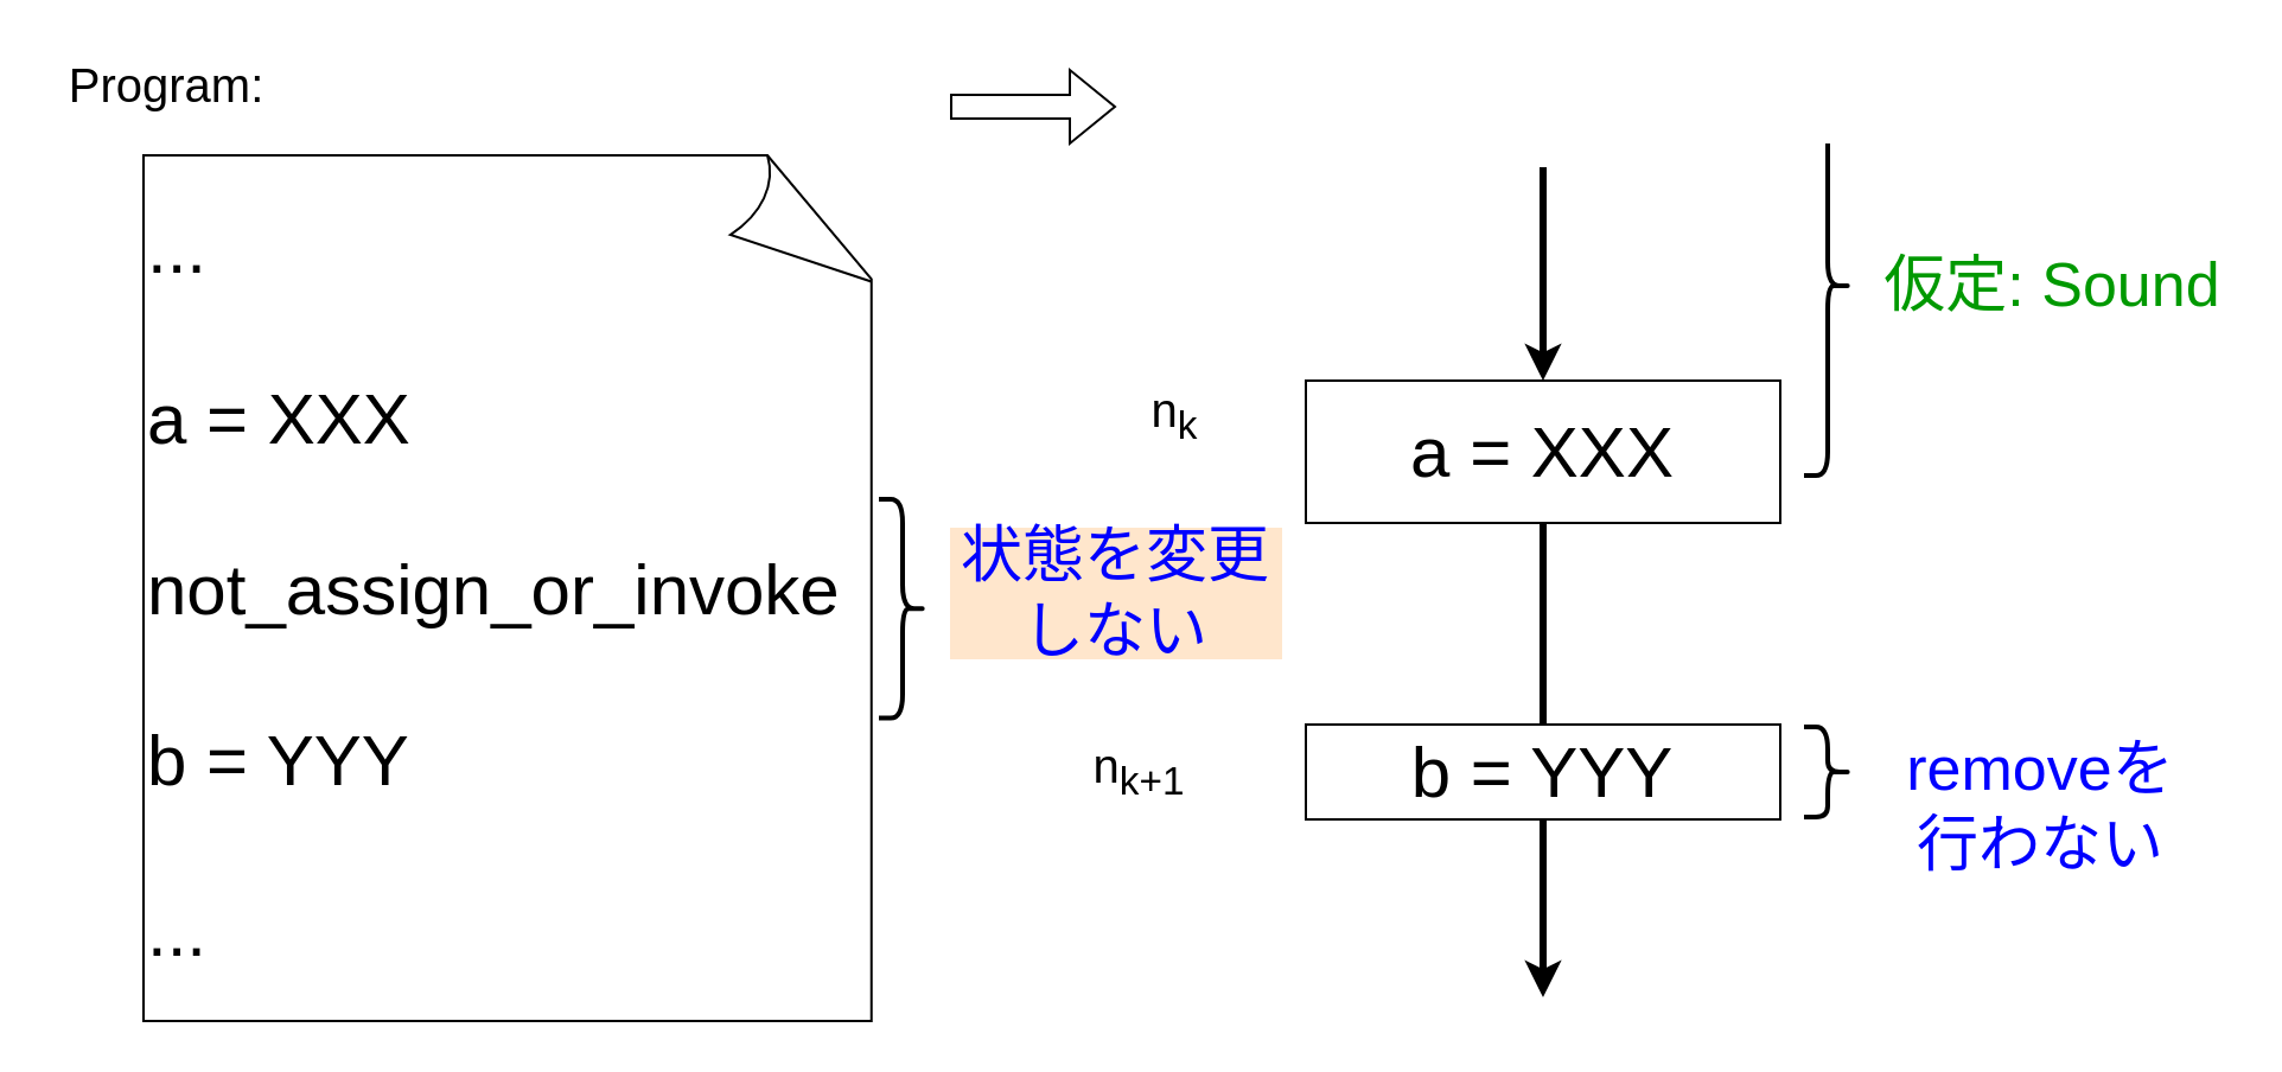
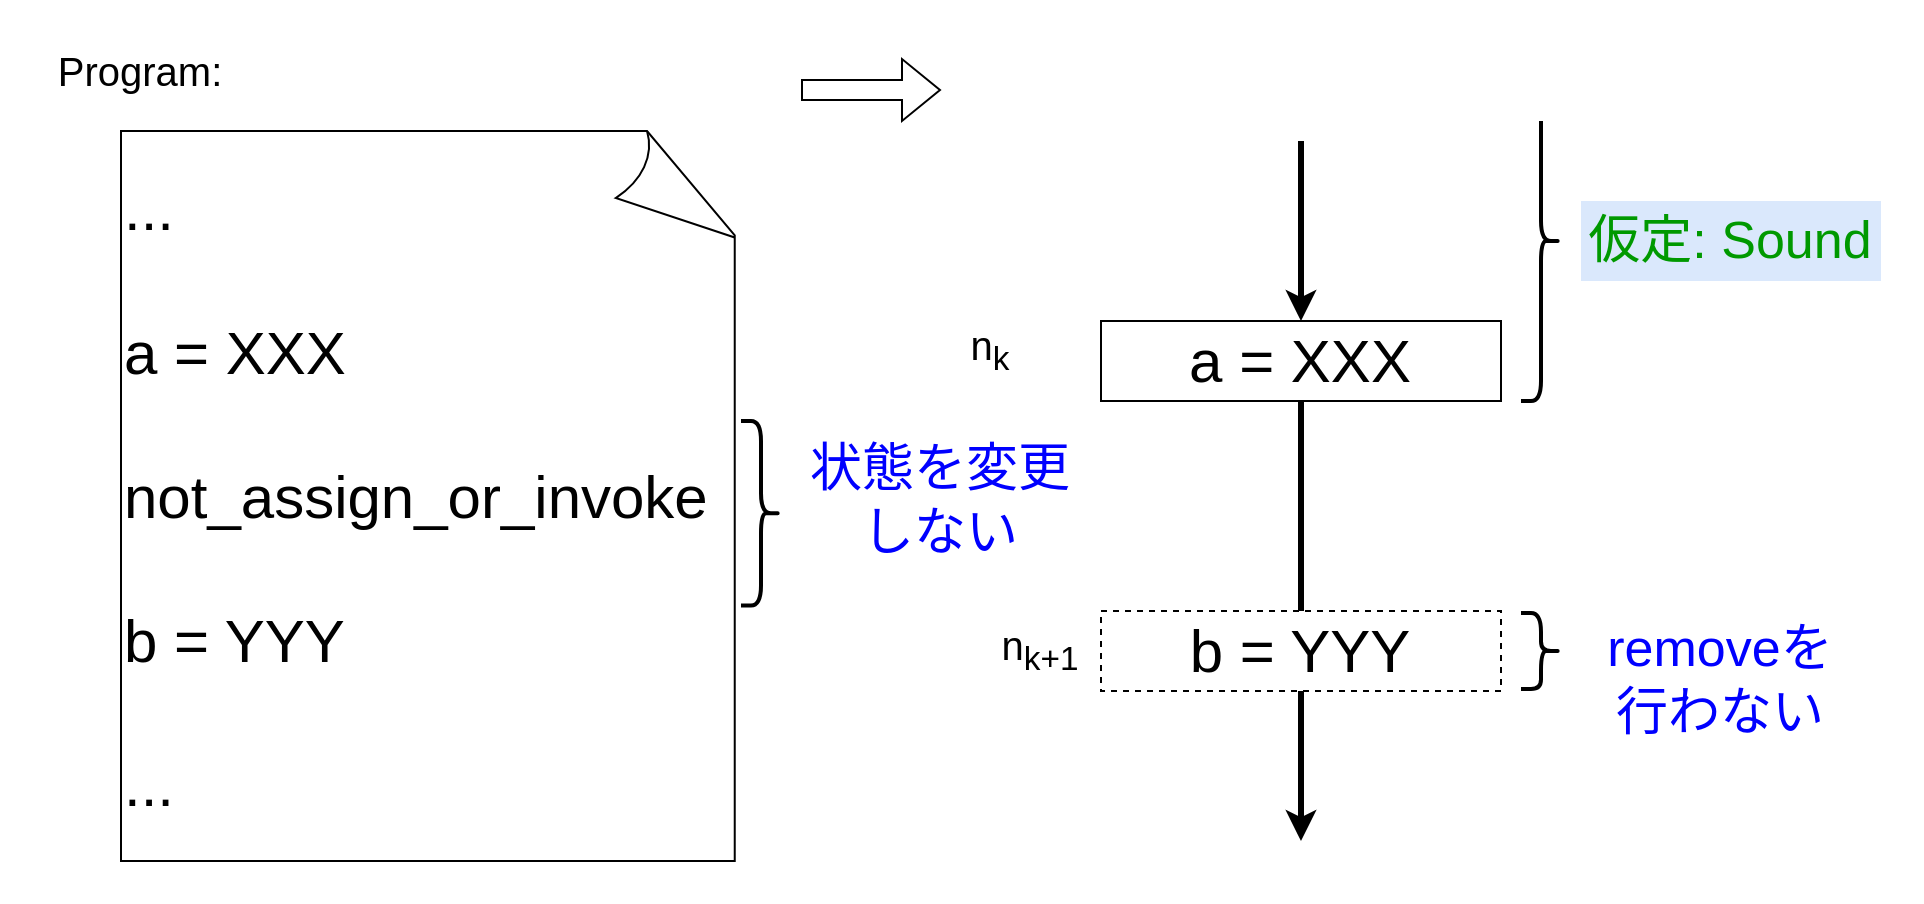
  <mxCell id="0" />
  <mxCell id="1" parent="0" />
- <mxCell id="2" value="&lt;font style=&quot;font-size: 30px;&quot;&gt;a = XXX&lt;/font&gt;" style="rounded=0;whiteSpace=wrap;html=1;" parent="1" vertex="1"><mxGeometry x="550" y="160" width="200" height="60" as="geometry" /></mxCell>
+ <mxCell id="2" value="&lt;font style=&quot;font-size: 30px;&quot;&gt;a = XXX&lt;/font&gt;" style="rounded=0;whiteSpace=wrap;html=1;" parent="1" vertex="1"><mxGeometry x="550" y="160" width="200" height="40" as="geometry" /></mxCell>
  <mxCell id="3" value="" style="endArrow=none;html=1;rounded=0;strokeWidth=3;exitX=0.5;exitY=1;exitDx=0;exitDy=0;entryX=0.5;entryY=0;entryDx=0;entryDy=0;" parent="1" source="2" target="4" edge="1"><mxGeometry width="50" height="50" relative="1" as="geometry"><mxPoint x="660" y="110" as="sourcePoint" /><mxPoint x="650" y="220" as="targetPoint" /></mxGeometry></mxCell>
- <mxCell id="4" value="&lt;font style=&quot;font-size: 30px;&quot;&gt;b = YYY&lt;/font&gt;" style="rounded=0;whiteSpace=wrap;html=1;" parent="1" vertex="1"><mxGeometry x="550" y="305" width="200" height="40" as="geometry" /></mxCell>
+ <mxCell id="4" value="&lt;font style=&quot;font-size: 30px;&quot;&gt;b = YYY&lt;/font&gt;" style="rounded=0;whiteSpace=wrap;html=1;dashed=1;" parent="1" vertex="1"><mxGeometry x="550" y="305" width="200" height="40" as="geometry" /></mxCell>
  <mxCell id="5" value="" style="endArrow=classic;html=1;rounded=0;strokeWidth=3;exitX=0.5;exitY=1;exitDx=0;exitDy=0;" parent="1" source="4" edge="1"><mxGeometry width="50" height="50" relative="1" as="geometry"><mxPoint x="650" y="280" as="sourcePoint" /><mxPoint x="650" y="420" as="targetPoint" /><Array as="points" /></mxGeometry></mxCell>
  <mxCell id="6" value="&lt;span style=&quot;font-size: 20px;&quot;&gt;n&lt;/span&gt;&lt;font style=&quot;font-size: 20px;&quot;&gt;&lt;sub&gt;k&lt;/sub&gt;&lt;/font&gt;" style="text;html=1;strokeColor=none;fillColor=none;align=center;verticalAlign=middle;whiteSpace=wrap;rounded=0;" parent="1" vertex="1"><mxGeometry x="465" y="160" width="60" height="30" as="geometry" /></mxCell>
  <mxCell id="7" value="" style="endArrow=classic;html=1;rounded=0;strokeWidth=3;entryX=0.5;entryY=0;entryDx=0;entryDy=0;" parent="1" edge="1" target="2"><mxGeometry width="50" height="50" relative="1" as="geometry"><mxPoint x="650" y="70" as="sourcePoint" /><mxPoint x="649.5" y="140" as="targetPoint" /></mxGeometry></mxCell>
  <mxCell id="8" value="&lt;font style=&quot;font-size: 30px;&quot;&gt;...&lt;br&gt;&lt;br&gt;a = XXX&lt;br&gt;&lt;br&gt;not_assign_or_invoke&lt;br&gt;&lt;br&gt;b = YYY&lt;br&gt;&lt;br&gt;...&lt;br&gt;&lt;/font&gt;" style="whiteSpace=wrap;html=1;shape=mxgraph.basic.document;align=left;" vertex="1" parent="1"><mxGeometry x="60" y="65" width="310" height="365" as="geometry" /></mxCell>
- <mxCell id="9" value="&lt;span style=&quot;font-size: 20px;&quot;&gt;n&lt;/span&gt;&lt;font style=&quot;font-size: 20px;&quot;&gt;&lt;sub&gt;k+1&lt;/sub&gt;&lt;/font&gt;" style="text;html=1;strokeColor=none;fillColor=none;align=center;verticalAlign=middle;whiteSpace=wrap;rounded=0;" vertex="1" parent="1"><mxGeometry x="450" y="310" width="60" height="30" as="geometry" /></mxCell>
+ <mxCell id="9" value="&lt;span style=&quot;font-size: 20px;&quot;&gt;n&lt;/span&gt;&lt;font style=&quot;font-size: 20px;&quot;&gt;&lt;sub&gt;k+1&lt;/sub&gt;&lt;/font&gt;" style="text;html=1;strokeColor=none;fillColor=none;align=center;verticalAlign=middle;whiteSpace=wrap;rounded=0;" vertex="1" parent="1"><mxGeometry x="490" y="310" width="60" height="30" as="geometry" /></mxCell>
  <mxCell id="10" value="" style="shape=flexArrow;endArrow=classic;html=1;rounded=0;fontSize=30;" edge="1" parent="1"><mxGeometry width="50" height="50" relative="1" as="geometry"><mxPoint x="400" y="44.5" as="sourcePoint" /><mxPoint x="470" y="44.5" as="targetPoint" /></mxGeometry></mxCell>
  <mxCell id="11" value="&lt;span style=&quot;font-size: 20px;&quot;&gt;Program:&lt;/span&gt;" style="text;html=1;strokeColor=none;fillColor=none;align=center;verticalAlign=middle;whiteSpace=wrap;rounded=0;" vertex="1" parent="1"><mxGeometry x="20" y="20" width="100" height="30" as="geometry" /></mxCell>
  <mxCell id="12" value="" style="shape=curlyBracket;whiteSpace=wrap;html=1;rounded=1;flipH=1;labelPosition=right;verticalLabelPosition=middle;align=left;verticalAlign=middle;fontSize=30;strokeWidth=2;" vertex="1" parent="1"><mxGeometry x="760" y="40" width="20" height="160" as="geometry" /></mxCell>
  <mxCell id="13" value="" style="rounded=0;whiteSpace=wrap;html=1;strokeColor=none;" vertex="1" parent="1"><mxGeometry x="745" y="20" width="50" height="40" as="geometry" /></mxCell>
- <mxCell id="14" value="&lt;font style=&quot;font-size: 26px;&quot;&gt;仮定: Sound&lt;/font&gt;" style="rounded=0;whiteSpace=wrap;html=1;strokeColor=none;fontColor=#009900;fontSize=26;" vertex="1" parent="1"><mxGeometry x="790" y="100" width="150" height="40" as="geometry" /></mxCell>
+ <mxCell id="14" value="&lt;font style=&quot;font-size: 26px;&quot;&gt;仮定: Sound&lt;/font&gt;" style="rounded=0;whiteSpace=wrap;html=1;strokeColor=none;fontColor=#009900;fontSize=26;fillColor=#dae8fc;" vertex="1" parent="1"><mxGeometry x="790" y="100" width="150" height="40" as="geometry" /></mxCell>
  <mxCell id="15" value="" style="shape=curlyBracket;whiteSpace=wrap;html=1;rounded=1;flipH=1;labelPosition=right;verticalLabelPosition=middle;align=left;verticalAlign=middle;fontSize=30;strokeWidth=2;" vertex="1" parent="1"><mxGeometry x="370" y="210" width="20" height="92.25" as="geometry" /></mxCell>
- <mxCell id="16" value="状態を変更しない" style="rounded=0;whiteSpace=wrap;html=1;strokeColor=none;fontColor=#0000FF;fontSize=26;fillColor=#ffe6cc;" vertex="1" parent="1"><mxGeometry x="400" y="222" width="140" height="55.5" as="geometry" /></mxCell>
+ <mxCell id="16" value="状態を変更しない" style="rounded=0;whiteSpace=wrap;html=1;strokeColor=none;fontColor=#0000FF;fontSize=26;" vertex="1" parent="1"><mxGeometry x="400" y="222" width="140" height="55.5" as="geometry" /></mxCell>
  <mxCell id="17" value="" style="shape=curlyBracket;whiteSpace=wrap;html=1;rounded=1;flipH=1;labelPosition=right;verticalLabelPosition=middle;align=left;verticalAlign=middle;fontSize=30;strokeWidth=2;" vertex="1" parent="1"><mxGeometry x="760" y="306" width="20" height="38" as="geometry" /></mxCell>
  <mxCell id="18" value="removeを行わない" style="rounded=0;whiteSpace=wrap;html=1;strokeColor=none;fontColor=#0000FF;fontSize=26;" vertex="1" parent="1"><mxGeometry x="790" y="312.25" width="140" height="55.5" as="geometry" /></mxCell>
